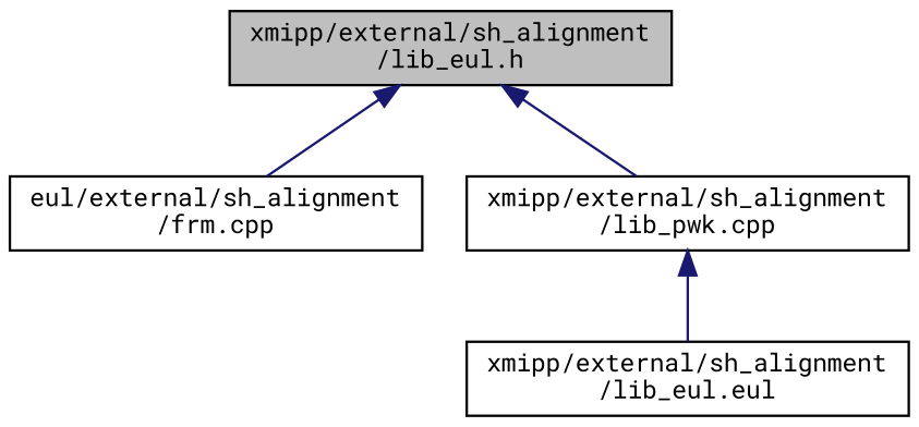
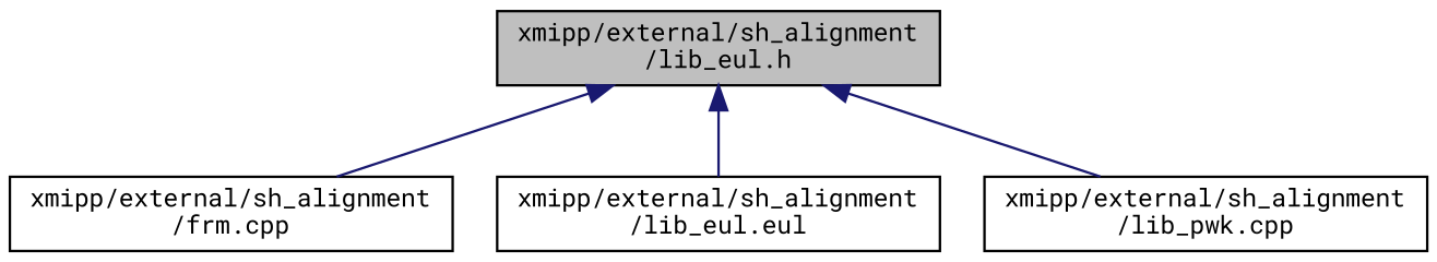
  digraph {
    fontname="Roboto Mono"
    node [color=black fillcolor=white fontname="Roboto Mono" fontsize=10 shape=record style=filled]
    edge [color=midnightblue dir=back fontname="Roboto Mono" fontsize=10 labelfontname=Helvetica labelfontsize=10 style=solid]
    n1 [fillcolor=grey75 fontcolor=black height=0.2 label="xmipp/external/sh_alignment\l/lib_eul.h" width=0.4]
-   n2 [height=0.2 label="eul/external/sh_alignment\l/frm.cpp" width=0.4]
+   n2 [height=0.2 label="xmipp/external/sh_alignment\l/frm.cpp" width=0.4]
    n3 [height=0.2 label="xmipp/external/sh_alignment\l/lib_eul.eul" width=0.4]
    n4 [height=0.2 label="xmipp/external/sh_alignment\l/lib_pwk.cpp" width=0.4]
    n1 -> n2
-   n4 -> n3
+   n1 -> n3
    n1 -> n4
  }
